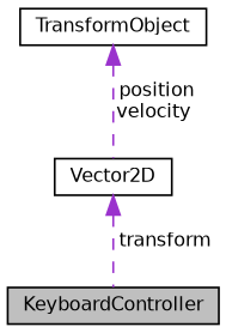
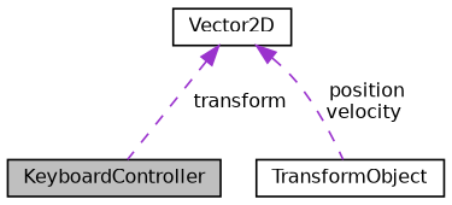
  digraph {
    node [color=black fillcolor=white fontname=Helvetica fontsize=10 shape=record style=filled]
    edge [color=darkorchid3 dir=back fontname=Helvetica fontsize=10 labelfontname=Helvetica labelfontsize=10 style=dashed]
    n1 [fillcolor=grey75 fontcolor=black height=0.2 label=KeyboardController width=0.4]
    n2 [height=0.2 label=TransformObject width=0.4]
    n3 [height=0.2 label=Vector2D width=0.4]
    n3 -> n1 [label=" transform"]
-   n2 -> n3 [label=" position\nvelocity"]
+   n3 -> n2 [label=" position\nvelocity"]
  }
